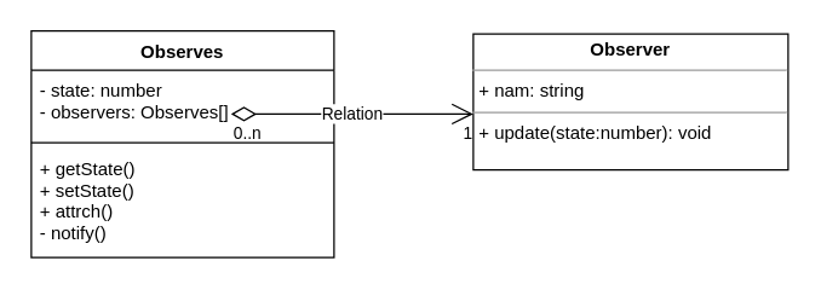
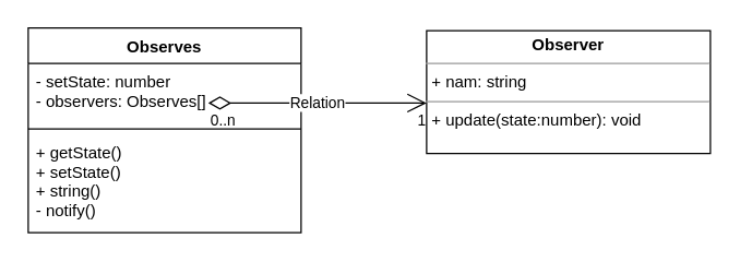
  <mxCell id="0" />
  <mxCell id="1" parent="0" />
  <mxCell id="2" value="Observes" style="swimlane;fontStyle=1;align=center;verticalAlign=top;childLayout=stackLayout;horizontal=1;startSize=26;horizontalStack=0;resizeParent=1;resizeLast=0;collapsible=1;marginBottom=0;rounded=0;shadow=0;strokeWidth=1;" vertex="1" parent="1"><mxGeometry x="20" y="20" width="200" height="150" as="geometry"><mxRectangle x="130" y="380" width="160" height="26" as="alternateBounds" /></mxGeometry></mxCell>
- <mxCell id="3" value="- state: number&#10;- observers: Observes[]" style="text;align=left;verticalAlign=top;spacingLeft=4;spacingRight=4;overflow=hidden;rotatable=0;points=[[0,0.5],[1,0.5]];portConstraint=eastwest;" vertex="1" parent="2"><mxGeometry y="26" width="200" height="44" as="geometry" /></mxCell>
+ <mxCell id="3" value="- setState: number&#10;- observers: Observes[]" style="text;align=left;verticalAlign=top;spacingLeft=4;spacingRight=4;overflow=hidden;rotatable=0;points=[[0,0.5],[1,0.5]];portConstraint=eastwest;" vertex="1" parent="2"><mxGeometry y="26" width="200" height="44" as="geometry" /></mxCell>
  <mxCell id="4" value="Relation" style="endArrow=open;html=1;endSize=12;startArrow=diamondThin;startSize=14;startFill=0;edgeStyle=orthogonalEdgeStyle;rounded=0;" edge="1" parent="2"><mxGeometry relative="1" as="geometry"><mxPoint x="132" y="55" as="sourcePoint" /><mxPoint x="292" y="55" as="targetPoint" /></mxGeometry></mxCell>
  <mxCell id="5" value="0..n" style="edgeLabel;resizable=0;html=1;align=left;verticalAlign=top;" connectable="0" vertex="1" parent="4"><mxGeometry x="-1" relative="1" as="geometry" /></mxCell>
  <mxCell id="6" value="1" style="edgeLabel;resizable=0;html=1;align=right;verticalAlign=top;" connectable="0" vertex="1" parent="4"><mxGeometry x="1" relative="1" as="geometry" /></mxCell>
  <mxCell id="7" value="" style="line;html=1;strokeWidth=1;align=left;verticalAlign=middle;spacingTop=-1;spacingLeft=3;spacingRight=3;rotatable=0;labelPosition=right;points=[];portConstraint=eastwest;" vertex="1" parent="2"><mxGeometry y="70" width="200" height="8" as="geometry" /></mxCell>
- <mxCell id="8" value="+ getState()&#10;+ setState()&#10;+ attrch()&#10;- notify()" style="text;align=left;verticalAlign=top;spacingLeft=4;spacingRight=4;overflow=hidden;rotatable=0;points=[[0,0.5],[1,0.5]];portConstraint=eastwest;" vertex="1" parent="2"><mxGeometry y="78" width="200" height="72" as="geometry" /></mxCell>
+ <mxCell id="8" value="+ getState()&#10;+ setState()&#10;+ string()&#10;- notify()" style="text;align=left;verticalAlign=top;spacingLeft=4;spacingRight=4;overflow=hidden;rotatable=0;points=[[0,0.5],[1,0.5]];portConstraint=eastwest;" vertex="1" parent="2"><mxGeometry y="78" width="200" height="72" as="geometry" /></mxCell>
  <mxCell id="9" value="&lt;p style=&quot;margin:0px;margin-top:4px;text-align:center;&quot;&gt;&lt;b&gt;Observer&lt;/b&gt;&lt;/p&gt;&lt;hr size=&quot;1&quot;&gt;&lt;p style=&quot;margin:0px;margin-left:4px;&quot;&gt;+ nam: string&lt;/p&gt;&lt;hr size=&quot;1&quot;&gt;&lt;p style=&quot;margin:0px;margin-left:4px;&quot;&gt;+ update(state:number): void&lt;/p&gt;" style="verticalAlign=top;align=left;overflow=fill;fontSize=12;fontFamily=Helvetica;html=1;" vertex="1" parent="1"><mxGeometry x="312" y="22" width="208" height="90" as="geometry" /></mxCell>
